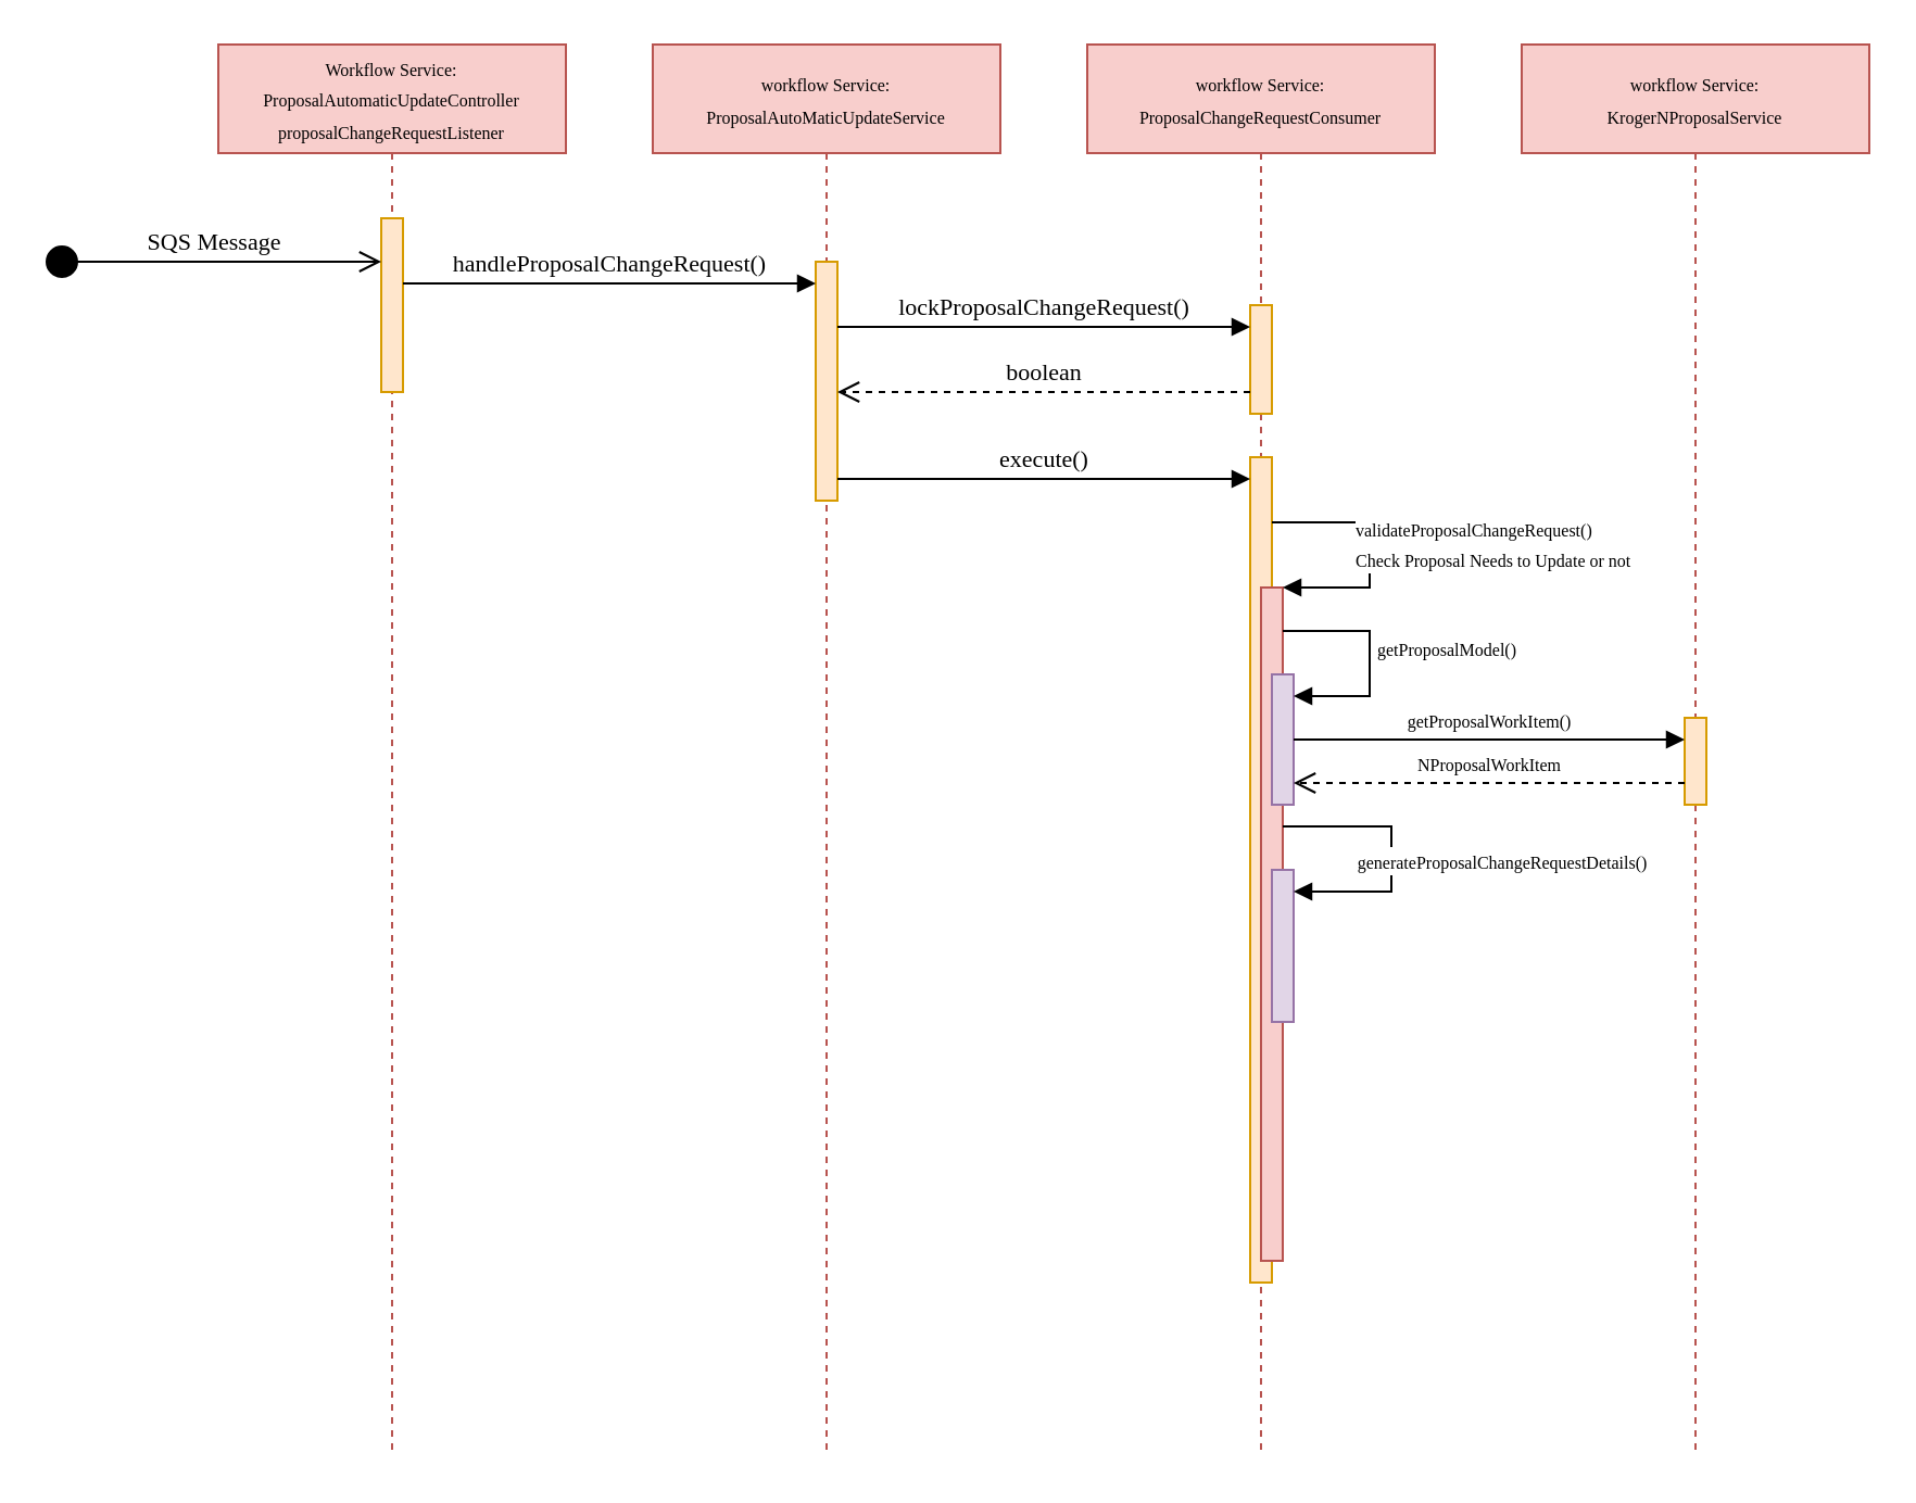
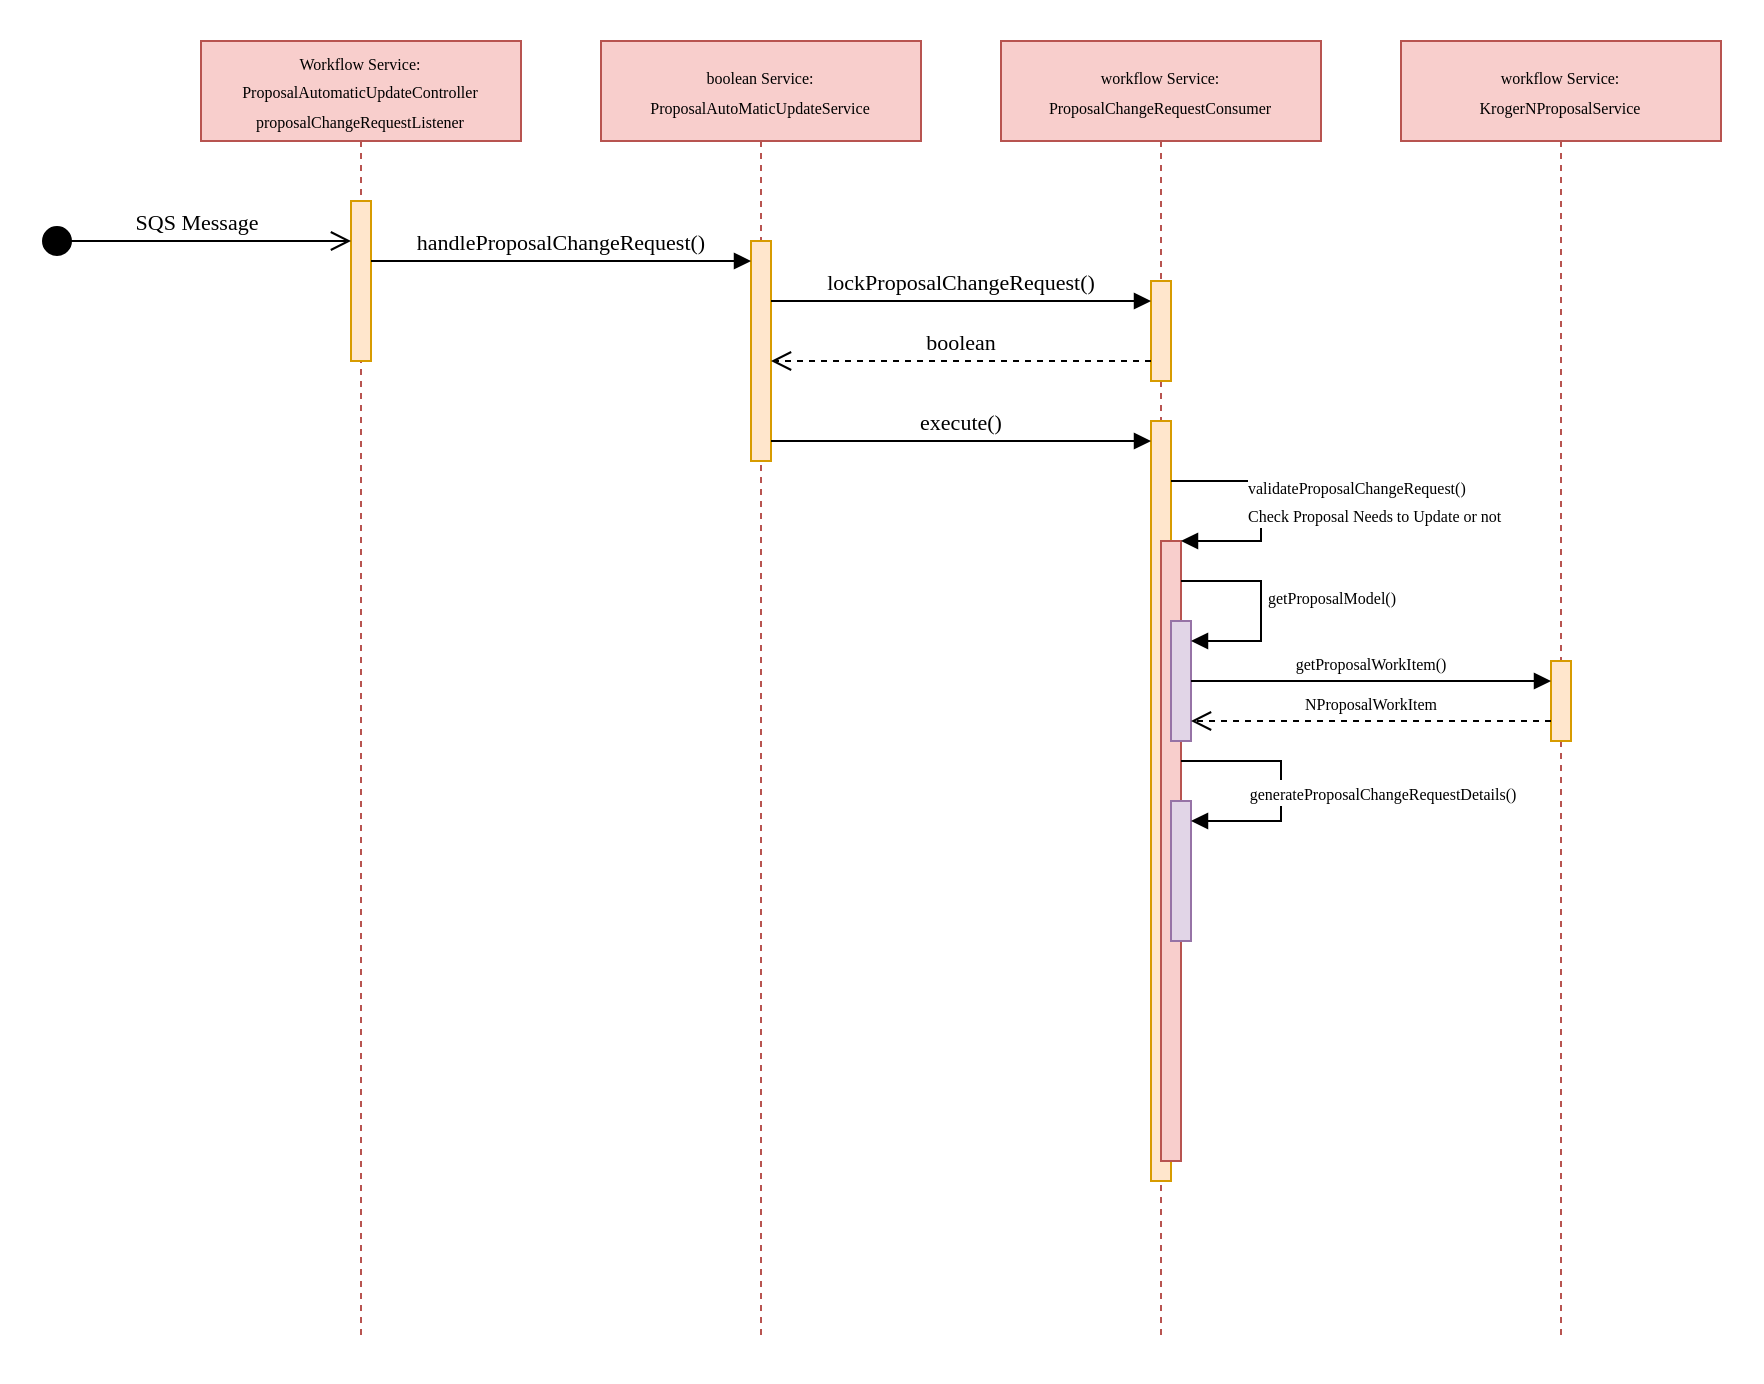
  <mxCell id="0" />
  <mxCell id="1" parent="0" />
  <mxCell id="2" value="&lt;font style=&quot;font-size: 8px&quot;&gt;Workflow Service: ProposalAutomaticUpdateController&lt;br&gt;proposalChangeRequestListener&lt;br&gt;&lt;/font&gt;" style="shape=umlLifeline;perimeter=lifelinePerimeter;whiteSpace=wrap;html=1;container=1;collapsible=0;recursiveResize=0;outlineConnect=0;shadow=0;sketch=0;fontFamily=Verdana;strokeColor=#b85450;strokeWidth=1;fillColor=#f8cecc;size=50;" vertex="1" parent="1"><mxGeometry x="100" y="20" width="160" height="650" as="geometry" /></mxCell>
  <mxCell id="3" value="" style="html=1;points=[];perimeter=orthogonalPerimeter;shadow=0;sketch=0;fontFamily=Verdana;strokeColor=#d79b00;strokeWidth=1;fillColor=#ffe6cc;" vertex="1" parent="2"><mxGeometry x="75" y="80" width="10" height="80" as="geometry" /></mxCell>
- <mxCell id="4" value="&lt;font style=&quot;font-size: 8px&quot;&gt;workflow Service:&lt;br&gt;ProposalAutoMaticUpdateService&lt;/font&gt;" style="shape=umlLifeline;perimeter=lifelinePerimeter;whiteSpace=wrap;html=1;container=1;collapsible=0;recursiveResize=0;outlineConnect=0;shadow=0;sketch=0;fontFamily=Verdana;strokeColor=#b85450;strokeWidth=1;fillColor=#f8cecc;size=50;" vertex="1" parent="1"><mxGeometry x="300" y="20" width="160" height="650" as="geometry" /></mxCell>
+ <mxCell id="4" value="&lt;font style=&quot;font-size: 8px&quot;&gt;boolean Service:&lt;br&gt;ProposalAutoMaticUpdateService&lt;/font&gt;" style="shape=umlLifeline;perimeter=lifelinePerimeter;whiteSpace=wrap;html=1;container=1;collapsible=0;recursiveResize=0;outlineConnect=0;shadow=0;sketch=0;fontFamily=Verdana;strokeColor=#b85450;strokeWidth=1;fillColor=#f8cecc;size=50;" vertex="1" parent="1"><mxGeometry x="300" y="20" width="160" height="650" as="geometry" /></mxCell>
  <mxCell id="5" value="" style="html=1;points=[];perimeter=orthogonalPerimeter;shadow=0;sketch=0;fontFamily=Verdana;strokeColor=#d79b00;strokeWidth=1;fillColor=#ffe6cc;" vertex="1" parent="4"><mxGeometry x="75" y="100" width="10" height="110" as="geometry" /></mxCell>
  <mxCell id="6" value="&lt;font style=&quot;font-size: 8px&quot;&gt;workflow Service:&lt;br&gt;ProposalChangeRequestConsumer&lt;/font&gt;" style="shape=umlLifeline;perimeter=lifelinePerimeter;whiteSpace=wrap;html=1;container=1;collapsible=0;recursiveResize=0;outlineConnect=0;shadow=0;sketch=0;fontFamily=Verdana;strokeColor=#b85450;strokeWidth=1;fillColor=#f8cecc;size=50;" vertex="1" parent="1"><mxGeometry x="500" y="20" width="160" height="650" as="geometry" /></mxCell>
  <mxCell id="7" value="" style="html=1;points=[];perimeter=orthogonalPerimeter;shadow=0;sketch=0;fontFamily=Verdana;strokeColor=#d79b00;strokeWidth=1;fillColor=#ffe6cc;" vertex="1" parent="6"><mxGeometry x="75" y="120" width="10" height="50" as="geometry" /></mxCell>
  <mxCell id="8" value="" style="html=1;points=[];perimeter=orthogonalPerimeter;shadow=0;sketch=0;fontFamily=Verdana;strokeColor=#d79b00;strokeWidth=1;fillColor=#ffe6cc;" vertex="1" parent="6"><mxGeometry x="75" y="190" width="10" height="380" as="geometry" /></mxCell>
  <mxCell id="9" value="" style="html=1;points=[];perimeter=orthogonalPerimeter;shadow=0;sketch=0;fontFamily=Verdana;strokeColor=#b85450;strokeWidth=1;fillColor=#f8cecc;" vertex="1" parent="6"><mxGeometry x="80" y="250" width="10" height="310" as="geometry" /></mxCell>
  <mxCell id="10" value="&lt;font style=&quot;font-size: 8px&quot;&gt;validateProposalChangeRequest()&lt;br&gt;Check Proposal Needs to Update or not&lt;/font&gt;" style="edgeStyle=orthogonalEdgeStyle;html=1;align=left;spacingLeft=2;endArrow=block;rounded=0;entryX=1;entryY=0;fontFamily=Verdana;" edge="1" target="9" parent="6" source="8"><mxGeometry x="-0.043" y="-10" relative="1" as="geometry"><mxPoint x="140" y="220" as="sourcePoint" /><Array as="points"><mxPoint x="130" y="220" /><mxPoint x="130" y="250" /></Array><mxPoint as="offset" /></mxGeometry></mxCell>
  <mxCell id="11" value="" style="html=1;points=[];perimeter=orthogonalPerimeter;shadow=0;sketch=0;fontFamily=Verdana;strokeColor=#9673a6;strokeWidth=1;fillColor=#e1d5e7;" vertex="1" parent="6"><mxGeometry x="85" y="290" width="10" height="60" as="geometry" /></mxCell>
  <mxCell id="12" value="&lt;span style=&quot;font-size: 8px&quot;&gt;getProposalModel()&lt;/span&gt;" style="edgeStyle=orthogonalEdgeStyle;html=1;align=left;spacingLeft=2;endArrow=block;rounded=0;fontFamily=Verdana;" edge="1" parent="6" target="11" source="9"><mxGeometry x="-0.091" relative="1" as="geometry"><mxPoint x="85" y="270" as="sourcePoint" /><Array as="points"><mxPoint x="130" y="270" /><mxPoint x="130" y="300" /></Array><mxPoint as="offset" /></mxGeometry></mxCell>
  <mxCell id="13" value="" style="html=1;points=[];perimeter=orthogonalPerimeter;shadow=0;sketch=0;fontFamily=Verdana;strokeColor=#9673a6;strokeWidth=1;fillColor=#e1d5e7;" vertex="1" parent="6"><mxGeometry x="85" y="380" width="10" height="70" as="geometry" /></mxCell>
  <mxCell id="14" value="" style="edgeStyle=orthogonalEdgeStyle;html=1;align=left;spacingLeft=2;endArrow=block;rounded=0;fontFamily=Verdana;" edge="1" parent="6" source="9" target="13"><mxGeometry x="-0.091" relative="1" as="geometry"><mxPoint x="130" y="410" as="sourcePoint" /><Array as="points"><mxPoint x="140" y="360" /><mxPoint x="140" y="390" /></Array><mxPoint as="offset" /><mxPoint x="135" y="440" as="targetPoint" /></mxGeometry></mxCell>
  <mxCell id="15" value="&lt;font style=&quot;font-size: 8px&quot;&gt;generateProposalChangeRequestDetails()&lt;/font&gt;" style="edgeLabel;html=1;align=center;verticalAlign=middle;resizable=0;points=[];fontFamily=Verdana;" vertex="1" connectable="0" parent="14"><mxGeometry x="-0.136" relative="1" as="geometry"><mxPoint x="50" y="11" as="offset" /></mxGeometry></mxCell>
  <mxCell id="16" value="SQS Message" style="html=1;verticalAlign=bottom;startArrow=circle;startFill=1;endArrow=open;startSize=6;endSize=8;fontFamily=Verdana;" edge="1" parent="1" target="3"><mxGeometry width="80" relative="1" as="geometry"><mxPoint x="20" y="120" as="sourcePoint" /><mxPoint x="100" y="120" as="targetPoint" /></mxGeometry></mxCell>
  <mxCell id="17" value="handleProposalChangeRequest()" style="html=1;verticalAlign=bottom;endArrow=block;fontFamily=Verdana;" edge="1" target="5" parent="1" source="3"><mxGeometry relative="1" as="geometry"><mxPoint x="385" y="140" as="sourcePoint" /><Array as="points"><mxPoint x="340" y="130" /></Array></mxGeometry></mxCell>
  <mxCell id="18" value="lockProposalChangeRequest()" style="html=1;verticalAlign=bottom;endArrow=block;fontFamily=Verdana;" edge="1" target="7" parent="1" source="5"><mxGeometry relative="1" as="geometry"><mxPoint x="560" y="150" as="sourcePoint" /><Array as="points"><mxPoint x="570" y="150" /></Array></mxGeometry></mxCell>
  <mxCell id="19" value="boolean" style="html=1;verticalAlign=bottom;endArrow=open;dashed=1;endSize=8;fontFamily=Verdana;" edge="1" source="7" parent="1" target="5"><mxGeometry relative="1" as="geometry"><mxPoint x="560" y="226" as="targetPoint" /><Array as="points"><mxPoint x="540" y="180" /><mxPoint x="510" y="180" /></Array></mxGeometry></mxCell>
  <mxCell id="20" value="execute()" style="html=1;verticalAlign=bottom;endArrow=block;fontFamily=Verdana;" edge="1" parent="1" source="5" target="8"><mxGeometry width="80" relative="1" as="geometry"><mxPoint x="550" y="240" as="sourcePoint" /><mxPoint x="630" y="240" as="targetPoint" /><Array as="points"><mxPoint x="550" y="220" /></Array></mxGeometry></mxCell>
  <mxCell id="21" value="&lt;font style=&quot;font-size: 8px&quot;&gt;workflow Service:&lt;br&gt;KrogerNProposalService&lt;br&gt;&lt;/font&gt;" style="shape=umlLifeline;perimeter=lifelinePerimeter;whiteSpace=wrap;html=1;container=1;collapsible=0;recursiveResize=0;outlineConnect=0;shadow=0;sketch=0;fontFamily=Verdana;strokeColor=#b85450;strokeWidth=1;fillColor=#f8cecc;size=50;" vertex="1" parent="1"><mxGeometry x="700" y="20" width="160" height="650" as="geometry" /></mxCell>
  <mxCell id="22" value="" style="html=1;points=[];perimeter=orthogonalPerimeter;shadow=0;sketch=0;fontFamily=Verdana;strokeColor=#d79b00;strokeWidth=1;fillColor=#ffe6cc;" vertex="1" parent="21"><mxGeometry x="75" y="310" width="10" height="40" as="geometry" /></mxCell>
  <mxCell id="23" value="&lt;font style=&quot;font-size: 8px&quot;&gt;getProposalWorkItem()&lt;/font&gt;" style="html=1;verticalAlign=bottom;endArrow=block;fontFamily=Verdana;" edge="1" parent="1" source="11" target="22"><mxGeometry width="80" relative="1" as="geometry"><mxPoint x="630" y="340" as="sourcePoint" /><mxPoint x="820" y="340" as="targetPoint" /><Array as="points"><mxPoint x="750" y="340" /></Array></mxGeometry></mxCell>
  <mxCell id="24" value="&lt;font style=&quot;font-size: 8px&quot;&gt;NProposalWorkItem&lt;/font&gt;" style="html=1;verticalAlign=bottom;endArrow=open;dashed=1;endSize=8;fontFamily=Verdana;" edge="1" parent="1" source="22" target="11"><mxGeometry relative="1" as="geometry"><mxPoint x="770" y="360" as="sourcePoint" /><mxPoint x="690" y="360" as="targetPoint" /><Array as="points"><mxPoint x="670" y="360" /></Array></mxGeometry></mxCell>
